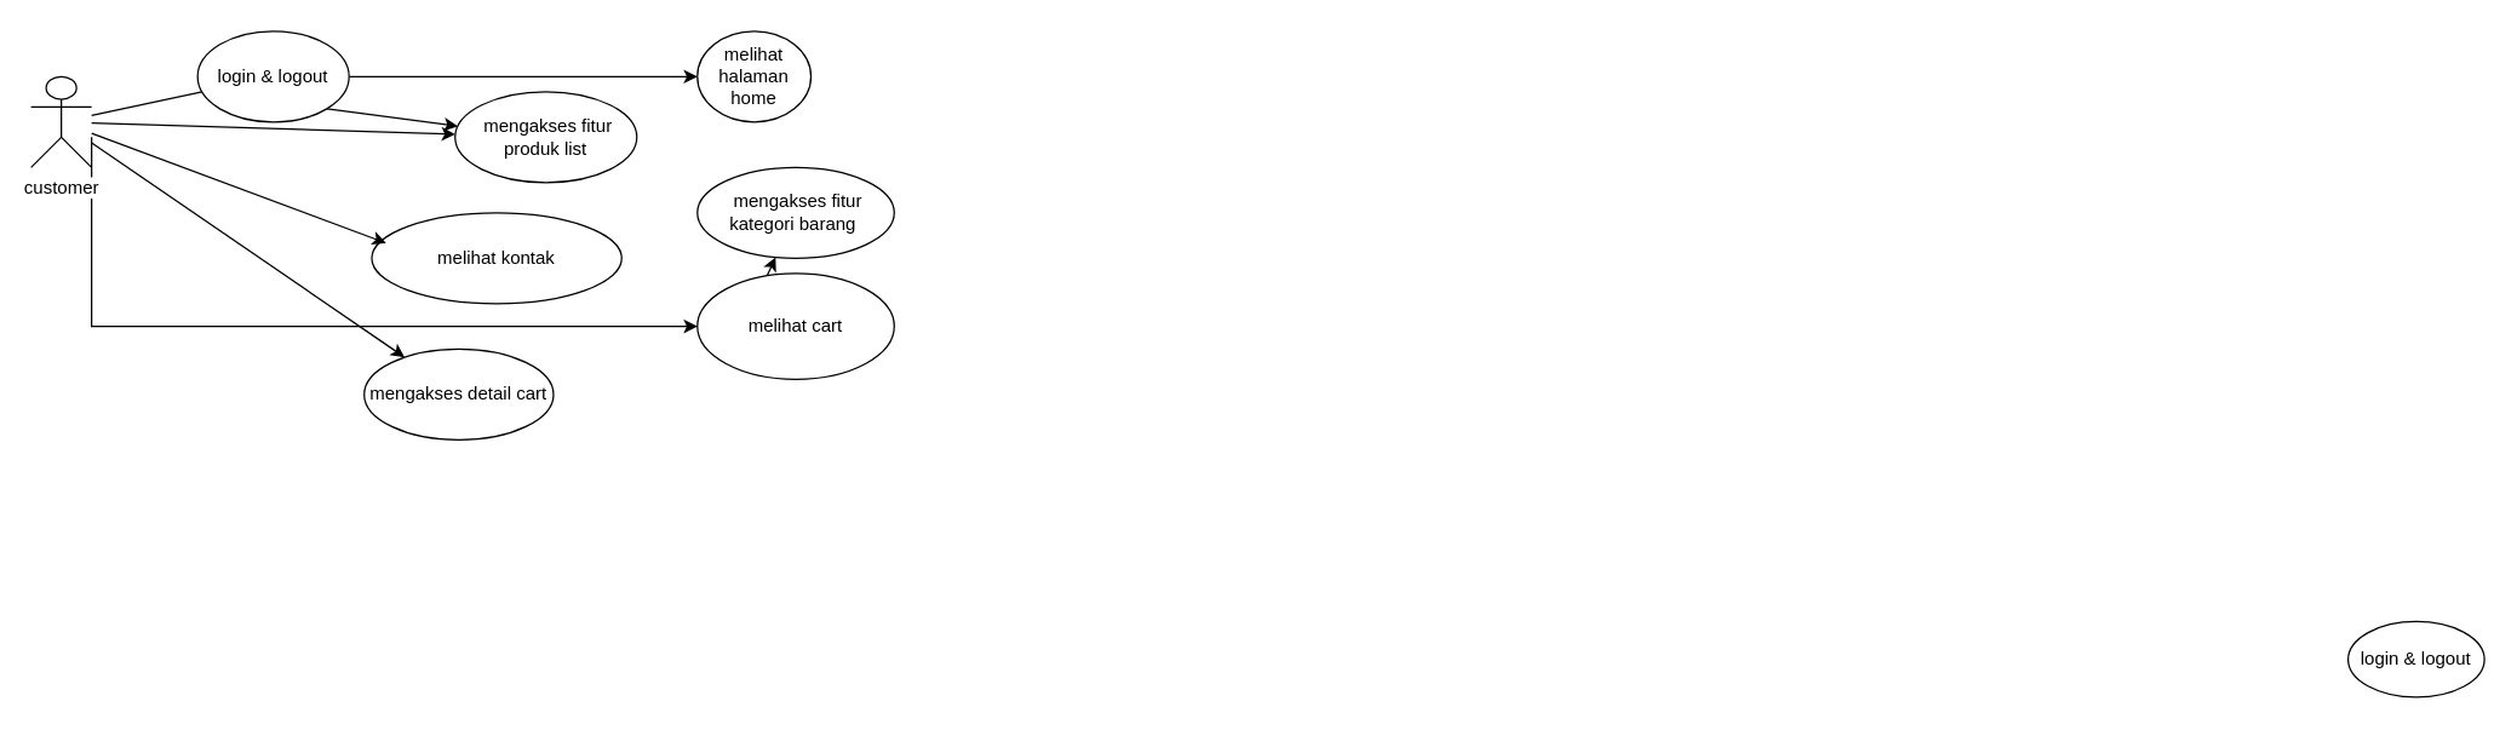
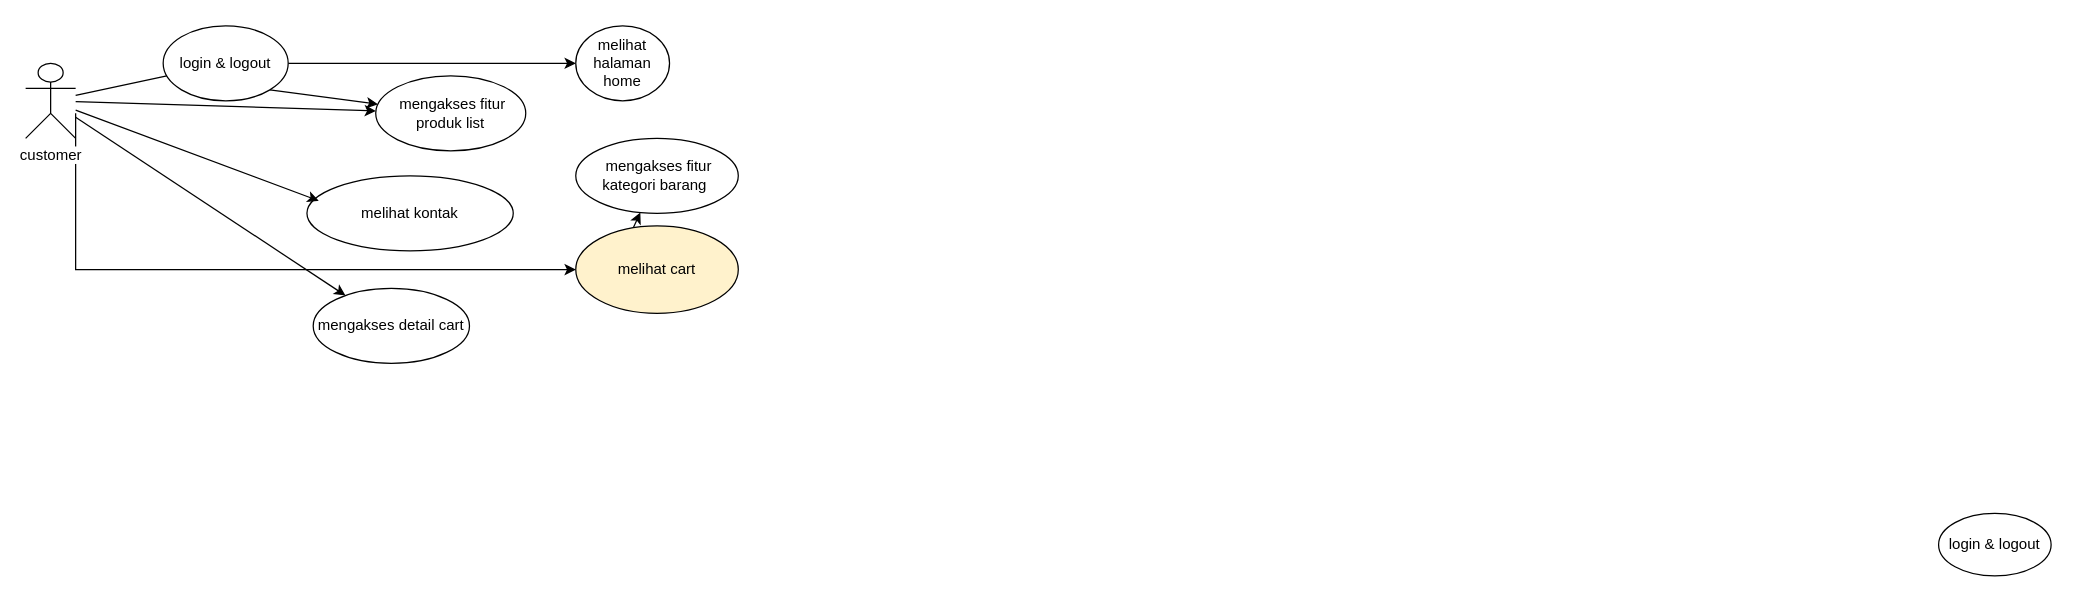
  <mxCell id="0" />
  <mxCell id="1" parent="0" />
  <mxCell id="2" style="rounded=0;orthogonalLoop=1;jettySize=auto;html=1;exitX=1;exitY=1;exitDx=0;exitDy=0;" edge="1" parent="1" source="4" target="6"><mxGeometry relative="1" as="geometry" /></mxCell>
  <mxCell id="3" style="edgeStyle=orthogonalEdgeStyle;rounded=0;orthogonalLoop=1;jettySize=auto;html=1;exitX=1;exitY=0.5;exitDx=0;exitDy=0;" edge="1" parent="1" source="4" target="5"><mxGeometry relative="1" as="geometry" /></mxCell>
  <mxCell id="4" value="login &amp;amp; logout" style="ellipse;whiteSpace=wrap;html=1;" vertex="1" parent="1"><mxGeometry x="130" y="20" width="100" height="60" as="geometry" /></mxCell>
  <mxCell id="5" value="melihat halaman home" style="ellipse;whiteSpace=wrap;html=1;" vertex="1" parent="1"><mxGeometry x="460" y="20" width="75" height="60" as="geometry" /></mxCell>
  <mxCell id="6" value="&amp;nbsp;mengakses fitur produk list" style="ellipse;whiteSpace=wrap;html=1;" vertex="1" parent="1"><mxGeometry x="300" y="60" width="120" height="60" as="geometry" /></mxCell>
  <mxCell id="7" value="login &amp;amp; logout" style="ellipse;whiteSpace=wrap;html=1;" vertex="1" parent="1"><mxGeometry x="1550" y="410" width="90" height="50" as="geometry" /></mxCell>
  <mxCell id="8" value="&amp;nbsp;mengakses fitur kategori barang&amp;nbsp;" style="ellipse;whiteSpace=wrap;html=1;" vertex="1" parent="1"><mxGeometry x="460" y="110" width="130" height="60" as="geometry" /></mxCell>
  <mxCell id="9" value="melihat kontak" style="ellipse;whiteSpace=wrap;html=1;" vertex="1" parent="1"><mxGeometry x="245" y="140" width="165" height="60" as="geometry" /></mxCell>
  <mxCell id="10" value="&amp;lt;extends&amp;gt;" style="rounded=0;orthogonalLoop=1;jettySize=auto;html=1;exitX=0;exitY=1;exitDx=0;exitDy=0;" edge="1" parent="1" source="11" target="8"><mxGeometry relative="1" as="geometry" /></mxCell>
- <mxCell id="11" value="melihat cart" style="ellipse;whiteSpace=wrap;html=1;" vertex="1" parent="1"><mxGeometry x="460" y="180" width="130" height="70" as="geometry" /></mxCell>
- <mxCell id="12" value="mengakses detail cart" style="ellipse;whiteSpace=wrap;html=1;" vertex="1" parent="1"><mxGeometry x="240" y="230" width="125" height="60" as="geometry" /></mxCell>
+ <mxCell id="11" value="melihat cart" style="ellipse;whiteSpace=wrap;html=1;fillColor=#fff2cc;" vertex="1" parent="1"><mxGeometry x="460" y="180" width="130" height="70" as="geometry" /></mxCell>
+ <mxCell id="12" value="mengakses detail cart" style="ellipse;whiteSpace=wrap;html=1;" vertex="1" parent="1"><mxGeometry x="250" y="230" width="125" height="60" as="geometry" /></mxCell>
  <mxCell id="13" style="rounded=0;orthogonalLoop=1;jettySize=auto;html=1;endArrow=none;endFill=0;" edge="1" parent="1" source="17" target="4"><mxGeometry relative="1" as="geometry" /></mxCell>
  <mxCell id="14" style="rounded=0;orthogonalLoop=1;jettySize=auto;html=1;" edge="1" parent="1" source="17" target="6"><mxGeometry relative="1" as="geometry" /></mxCell>
  <mxCell id="15" style="rounded=0;orthogonalLoop=1;jettySize=auto;html=1;" edge="1" parent="1" source="17" target="12"><mxGeometry relative="1" as="geometry" /></mxCell>
  <mxCell id="16" style="rounded=0;orthogonalLoop=1;jettySize=auto;html=1;edgeStyle=orthogonalEdgeStyle;entryX=0;entryY=0.5;entryDx=0;entryDy=0;" edge="1" parent="1" target="11"><mxGeometry relative="1" as="geometry"><mxPoint x="60" y="90" as="sourcePoint" /><mxPoint x="450" y="250" as="targetPoint" /><Array as="points"><mxPoint x="60" y="215" /></Array></mxGeometry></mxCell>
  <mxCell id="17" value="&lt;span style=&quot;background-color: rgb(255, 255, 255);&quot;&gt;customer&lt;/span&gt;" style="shape=umlActor;verticalLabelPosition=bottom;verticalAlign=top;html=1;outlineConnect=0;" vertex="1" parent="1"><mxGeometry x="20" y="50" width="40" height="60" as="geometry" /></mxCell>
  <mxCell id="18" style="rounded=0;orthogonalLoop=1;jettySize=auto;html=1;entryX=0.057;entryY=0.332;entryDx=0;entryDy=0;entryPerimeter=0;" edge="1" parent="1" source="17" target="9"><mxGeometry relative="1" as="geometry" /></mxCell>
